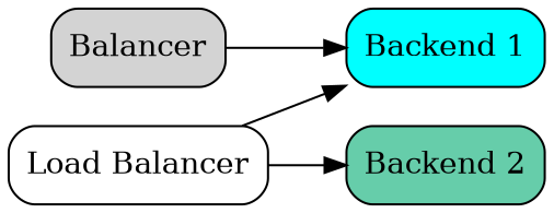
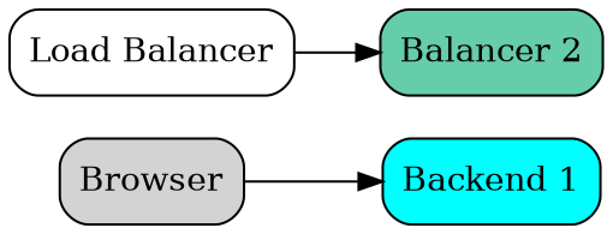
  digraph {
    rankdir=LR
    node [shape=box style="rounded,filled"]
-   n1 [label=Balancer]
+   n1 [label=Browser]
    n2 [fillcolor=aqua label="Backend 1"]
    n3 [fillcolor=white label="Load Balancer"]
-   n4 [fillcolor=aquamarine3 label="Backend 2"]
+   n4 [fillcolor=aquamarine3 label="Balancer 2"]
    n1 -> n2
-   n3 -> n2
    n3 -> n4
  }
